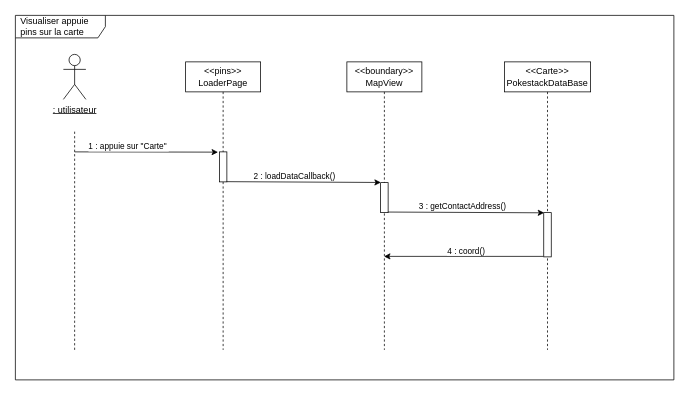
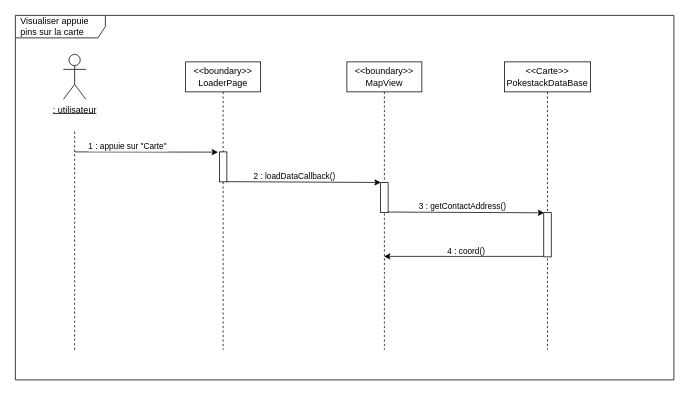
  <mxCell id="0" />
  <mxCell id="1" parent="0" />
  <mxCell id="2" value="Visualiser appuie pins sur la carte" style="shape=umlFrame;whiteSpace=wrap;html=1;width=120;height=30;boundedLbl=1;verticalAlign=middle;align=left;spacingLeft=5;" parent="1" vertex="1"><mxGeometry x="20" y="20" width="878" height="486" as="geometry" /></mxCell>
  <mxCell id="3" value="&lt;u&gt;: utilisateur&lt;/u&gt;" style="shape=umlActor;verticalLabelPosition=bottom;verticalAlign=top;html=1;" parent="1" vertex="1"><mxGeometry x="84" y="72" width="30" height="60" as="geometry" /></mxCell>
  <mxCell id="4" value="&amp;lt;&amp;lt;boundary&amp;gt;&amp;gt;&lt;br&gt;MapView" style="shape=umlLifeline;perimeter=lifelinePerimeter;whiteSpace=wrap;html=1;container=1;collapsible=0;recursiveResize=0;outlineConnect=0;" parent="1" vertex="1"><mxGeometry x="462" y="82" width="100" height="384" as="geometry" /></mxCell>
  <mxCell id="5" value="" style="html=1;points=[];perimeter=orthogonalPerimeter;" vertex="1" parent="4"><mxGeometry x="45" y="161" width="10" height="40" as="geometry" /></mxCell>
  <mxCell id="6" value="" style="endArrow=none;dashed=1;html=1;" parent="1" edge="1"><mxGeometry width="50" height="50" relative="1" as="geometry"><mxPoint x="99" y="466" as="sourcePoint" /><mxPoint x="99" y="172" as="targetPoint" /></mxGeometry></mxCell>
  <mxCell id="7" value="" style="endArrow=classic;html=1;entryX=-0.179;entryY=0.009;entryDx=0;entryDy=0;entryPerimeter=0;" parent="1" target="12" edge="1"><mxGeometry width="50" height="50" relative="1" as="geometry"><mxPoint x="99" y="202" as="sourcePoint" /><mxPoint x="418" y="202" as="targetPoint" /></mxGeometry></mxCell>
  <mxCell id="8" value="1 : appuie sur &quot;Carte&quot;&amp;nbsp;" style="edgeLabel;html=1;align=center;verticalAlign=middle;resizable=0;points=[];" parent="7" vertex="1" connectable="0"><mxGeometry x="-0.59" y="-1" relative="1" as="geometry"><mxPoint x="33" y="-9" as="offset" /></mxGeometry></mxCell>
  <mxCell id="9" value="&amp;lt;&amp;lt;Carte&amp;gt;&amp;gt;&lt;br&gt;PokestackDataBase" style="shape=umlLifeline;perimeter=lifelinePerimeter;whiteSpace=wrap;html=1;container=1;collapsible=0;recursiveResize=0;outlineConnect=0;" parent="1" vertex="1"><mxGeometry x="672" y="82" width="115" height="384" as="geometry" /></mxCell>
  <mxCell id="10" value="" style="html=1;points=[];perimeter=orthogonalPerimeter;" parent="9" vertex="1"><mxGeometry x="52.5" y="201" width="10" height="59" as="geometry" /></mxCell>
- <mxCell id="11" value="&amp;lt;&amp;lt;pins&amp;gt;&amp;gt;&lt;br&gt;LoaderPage" style="shape=umlLifeline;perimeter=lifelinePerimeter;whiteSpace=wrap;html=1;container=1;collapsible=0;recursiveResize=0;outlineConnect=0;" vertex="1" parent="1"><mxGeometry x="247" y="82" width="100" height="384" as="geometry" /></mxCell>
+ <mxCell id="11" value="&amp;lt;&amp;lt;boundary&amp;gt;&amp;gt;&lt;br&gt;LoaderPage" style="shape=umlLifeline;perimeter=lifelinePerimeter;whiteSpace=wrap;html=1;container=1;collapsible=0;recursiveResize=0;outlineConnect=0;" vertex="1" parent="1"><mxGeometry x="247" y="82" width="100" height="384" as="geometry" /></mxCell>
  <mxCell id="12" value="" style="html=1;points=[];perimeter=orthogonalPerimeter;" vertex="1" parent="11"><mxGeometry x="45" y="120" width="10" height="40" as="geometry" /></mxCell>
  <mxCell id="13" value="" style="endArrow=classic;html=1;exitX=0.993;exitY=0.993;exitDx=0;exitDy=0;exitPerimeter=0;entryX=0.029;entryY=-0.005;entryDx=0;entryDy=0;entryPerimeter=0;" edge="1" parent="1" source="12" target="5"><mxGeometry width="50" height="50" relative="1" as="geometry"><mxPoint x="278" y="286" as="sourcePoint" /><mxPoint x="328" y="236" as="targetPoint" /></mxGeometry></mxCell>
  <mxCell id="14" value="2 : loadDataCallback()" style="edgeLabel;html=1;align=center;verticalAlign=middle;resizable=0;points=[];" vertex="1" connectable="0" parent="13"><mxGeometry x="-0.197" y="4" relative="1" as="geometry"><mxPoint x="8" y="-5" as="offset" /></mxGeometry></mxCell>
  <mxCell id="15" value="" style="endArrow=classic;html=1;exitX=0.977;exitY=0.981;exitDx=0;exitDy=0;exitPerimeter=0;entryX=0.058;entryY=0.004;entryDx=0;entryDy=0;entryPerimeter=0;" edge="1" parent="1" source="5" target="10"><mxGeometry width="50" height="50" relative="1" as="geometry"><mxPoint x="598" y="316" as="sourcePoint" /><mxPoint x="648" y="266" as="targetPoint" /></mxGeometry></mxCell>
  <mxCell id="16" value="3 : getContactAddress()" style="edgeLabel;html=1;align=center;verticalAlign=middle;resizable=0;points=[];" vertex="1" connectable="0" parent="15"><mxGeometry x="-0.297" relative="1" as="geometry"><mxPoint x="26" y="-9" as="offset" /></mxGeometry></mxCell>
  <mxCell id="17" value="" style="endArrow=classic;html=1;exitX=-0.039;exitY=0.989;exitDx=0;exitDy=0;exitPerimeter=0;" edge="1" parent="1" source="10" target="4"><mxGeometry width="50" height="50" relative="1" as="geometry"><mxPoint x="628" y="366" as="sourcePoint" /><mxPoint x="678" y="316" as="targetPoint" /></mxGeometry></mxCell>
  <mxCell id="18" value="4 : coord()" style="edgeLabel;html=1;align=center;verticalAlign=middle;resizable=0;points=[];" vertex="1" connectable="0" parent="17"><mxGeometry x="0.347" y="2" relative="1" as="geometry"><mxPoint x="39" y="-10" as="offset" /></mxGeometry></mxCell>
